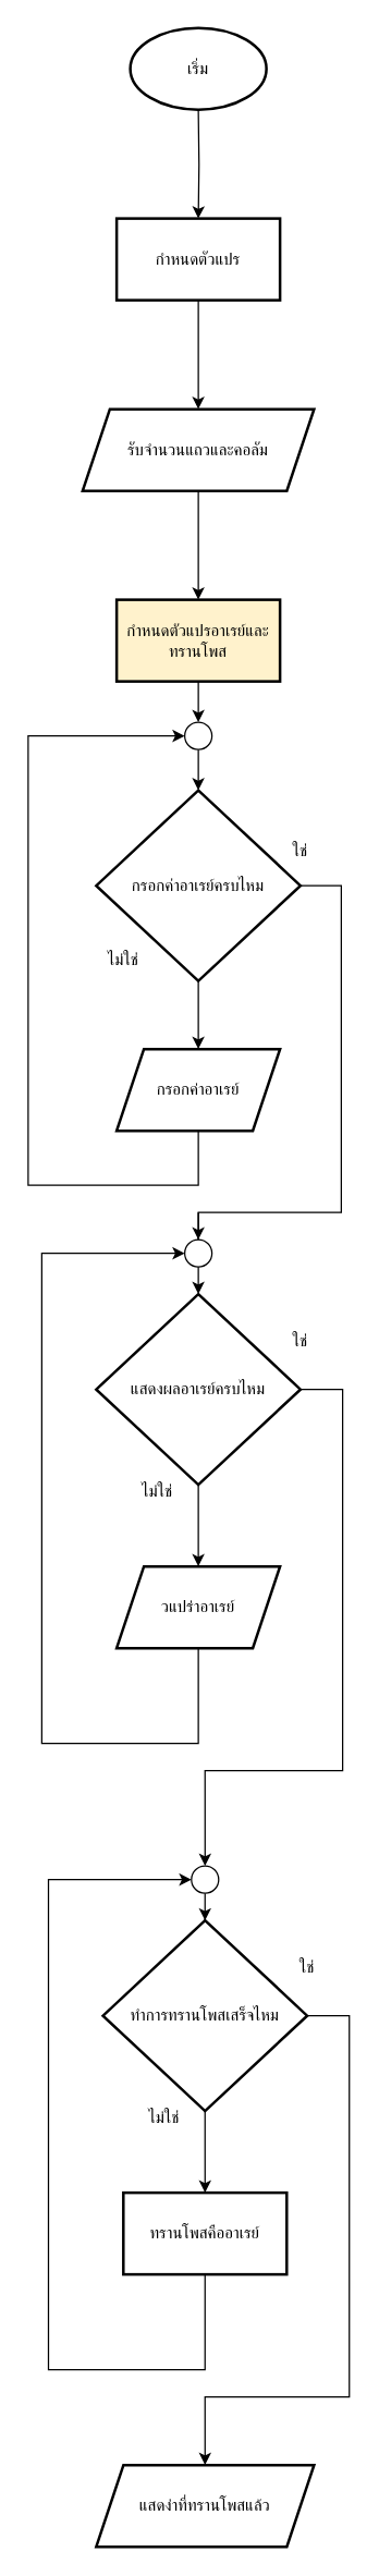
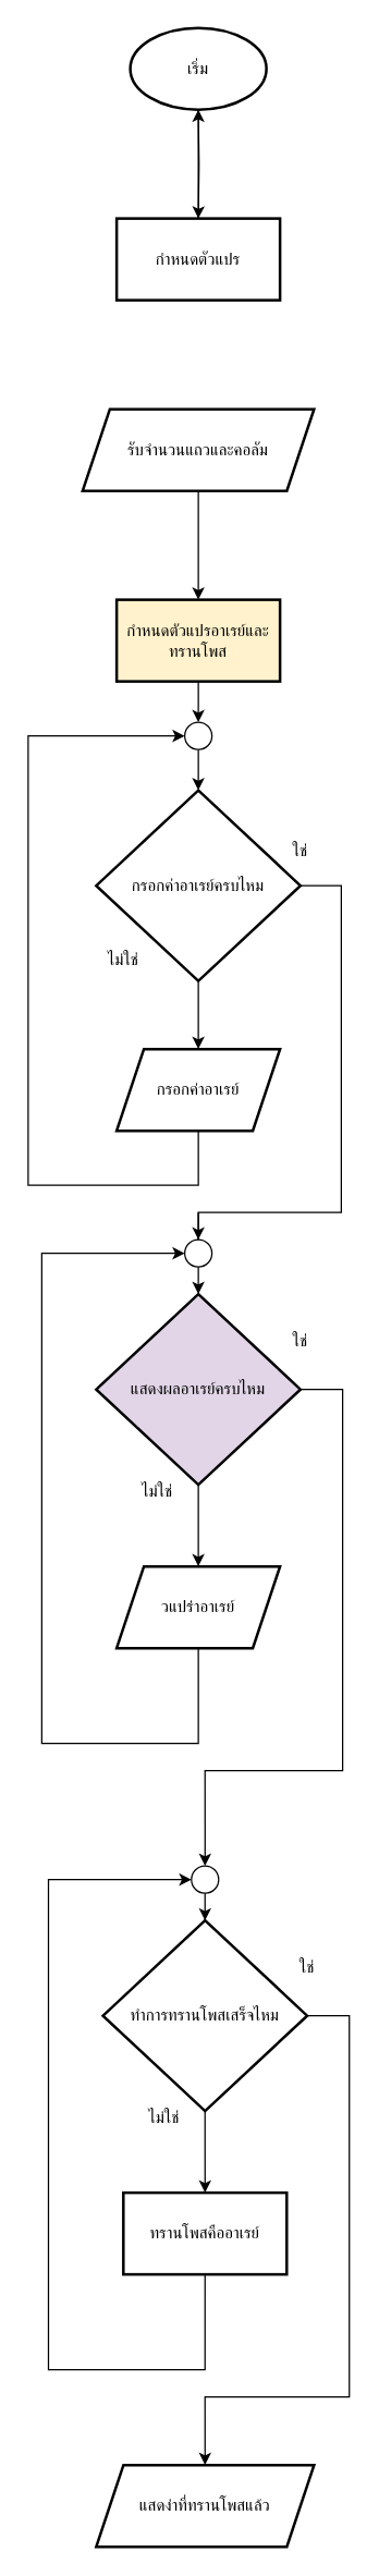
  <mxCell id="0" />
  <mxCell id="1" parent="0" />
  <mxCell id="2" value="เริ่ม" style="strokeWidth=2;html=1;shape=mxgraph.flowchart.start_1;whiteSpace=wrap;" vertex="1" parent="1"><mxGeometry x="95" y="20" width="100" height="60" as="geometry" /></mxCell>
  <mxCell id="3" value="" style="edgeStyle=orthogonalEdgeStyle;rounded=0;orthogonalLoop=1;jettySize=auto;html=1;" edge="1" parent="1" target="5"><mxGeometry relative="1" as="geometry"><mxPoint x="145" y="80" as="sourcePoint" /></mxGeometry></mxCell>
- <mxCell id="4" value="" style="edgeStyle=orthogonalEdgeStyle;rounded=0;orthogonalLoop=1;jettySize=auto;html=1;" edge="1" parent="1" source="5" target="7"><mxGeometry relative="1" as="geometry" /></mxCell>
+ <mxCell id="4" value="" style="edgeStyle=orthogonalEdgeStyle;rounded=0;orthogonalLoop=1;jettySize=auto;html=1;" edge="1" parent="1" source="5" target="2"><mxGeometry relative="1" as="geometry" /></mxCell>
  <mxCell id="5" value="กำหนดตัวแปร" style="whiteSpace=wrap;html=1;strokeWidth=2;" vertex="1" parent="1"><mxGeometry x="85" y="160" width="120" height="60" as="geometry" /></mxCell>
  <mxCell id="6" value="" style="edgeStyle=orthogonalEdgeStyle;rounded=0;orthogonalLoop=1;jettySize=auto;html=1;" edge="1" parent="1" source="7" target="9"><mxGeometry relative="1" as="geometry" /></mxCell>
  <mxCell id="7" value="รับจำนวนแถวและคอลัม" style="shape=parallelogram;perimeter=parallelogramPerimeter;whiteSpace=wrap;html=1;fixedSize=1;strokeWidth=2;" vertex="1" parent="1"><mxGeometry x="60" y="300" width="170" height="60" as="geometry" /></mxCell>
  <mxCell id="8" value="" style="edgeStyle=orthogonalEdgeStyle;rounded=0;orthogonalLoop=1;jettySize=auto;html=1;" edge="1" parent="1" source="9" target="17"><mxGeometry relative="1" as="geometry" /></mxCell>
  <mxCell id="9" value="กำหนดตัวแปรอาเรย์และทรานโพส" style="whiteSpace=wrap;html=1;strokeWidth=2;fillColor=#fff2cc;" vertex="1" parent="1"><mxGeometry x="85" y="440" width="120" height="60" as="geometry" /></mxCell>
  <mxCell id="10" value="" style="edgeStyle=orthogonalEdgeStyle;rounded=0;orthogonalLoop=1;jettySize=auto;html=1;" edge="1" parent="1" source="17" target="14"><mxGeometry relative="1" as="geometry" /></mxCell>
  <mxCell id="11" style="edgeStyle=orthogonalEdgeStyle;rounded=0;orthogonalLoop=1;jettySize=auto;html=1;entryX=0;entryY=0.5;entryDx=0;entryDy=0;entryPerimeter=0;exitX=0.5;exitY=1;exitDx=0;exitDy=0;" edge="1" parent="1" source="18" target="17"><mxGeometry relative="1" as="geometry"><mxPoint x="135" y="530" as="targetPoint" /><mxPoint x="150" y="916.828" as="sourcePoint" /><Array as="points"><mxPoint x="145" y="870" /><mxPoint x="20" y="870" /><mxPoint x="20" y="540" /></Array></mxGeometry></mxCell>
  <mxCell id="12" value="" style="edgeStyle=orthogonalEdgeStyle;rounded=0;orthogonalLoop=1;jettySize=auto;html=1;" edge="1" parent="1" source="14" target="18"><mxGeometry relative="1" as="geometry" /></mxCell>
  <mxCell id="13" style="edgeStyle=orthogonalEdgeStyle;rounded=0;orthogonalLoop=1;jettySize=auto;html=1;" edge="1" parent="1" source="14"><mxGeometry relative="1" as="geometry"><mxPoint x="145" y="950" as="targetPoint" /><Array as="points"><mxPoint x="250" y="650" /><mxPoint x="250" y="890" /><mxPoint x="145" y="890" /></Array></mxGeometry></mxCell>
  <mxCell id="14" value="กรอกค่าอาเรย์ครบไหม" style="rhombus;whiteSpace=wrap;html=1;strokeWidth=2;" vertex="1" parent="1"><mxGeometry x="70" y="580" width="150" height="140" as="geometry" /></mxCell>
  <mxCell id="15" value="ไม่ใช่" style="text;html=1;align=center;verticalAlign=middle;whiteSpace=wrap;rounded=0;" vertex="1" parent="1"><mxGeometry x="60" y="690" width="60" height="30" as="geometry" /></mxCell>
  <mxCell id="16" value="ใช่" style="text;html=1;align=center;verticalAlign=middle;whiteSpace=wrap;rounded=0;" vertex="1" parent="1"><mxGeometry x="190" y="610" width="60" height="30" as="geometry" /></mxCell>
  <mxCell id="17" value="" style="verticalLabelPosition=bottom;verticalAlign=top;html=1;shape=mxgraph.flowchart.on-page_reference;" vertex="1" parent="1"><mxGeometry x="135" y="530" width="20" height="20" as="geometry" /></mxCell>
  <mxCell id="18" value="กรอกค่าอาเรย์" style="shape=parallelogram;perimeter=parallelogramPerimeter;whiteSpace=wrap;html=1;fixedSize=1;strokeWidth=2;" vertex="1" parent="1"><mxGeometry x="85" y="770" width="120" height="60" as="geometry" /></mxCell>
  <mxCell id="19" style="edgeStyle=orthogonalEdgeStyle;rounded=0;orthogonalLoop=1;jettySize=auto;html=1;" edge="1" parent="1" source="21"><mxGeometry relative="1" as="geometry"><mxPoint x="145" y="1150" as="targetPoint" /></mxGeometry></mxCell>
  <mxCell id="20" style="edgeStyle=orthogonalEdgeStyle;rounded=0;orthogonalLoop=1;jettySize=auto;html=1;entryX=0.5;entryY=0;entryDx=0;entryDy=0;entryPerimeter=0;" edge="1" parent="1" source="21" target="35"><mxGeometry relative="1" as="geometry"><mxPoint x="145" y="1350" as="targetPoint" /><Array as="points"><mxPoint x="251" y="1020" /><mxPoint x="251" y="1300" /><mxPoint x="150" y="1300" /></Array></mxGeometry></mxCell>
- <mxCell id="21" value="แสดงผลอาเรย์ครบไหม" style="rhombus;whiteSpace=wrap;html=1;strokeWidth=2;" vertex="1" parent="1"><mxGeometry x="70" y="950" width="150" height="140" as="geometry" /></mxCell>
+ <mxCell id="21" value="แสดงผลอาเรย์ครบไหม" style="rhombus;whiteSpace=wrap;html=1;strokeWidth=2;fillColor=#e1d5e7;" vertex="1" parent="1"><mxGeometry x="70" y="950" width="150" height="140" as="geometry" /></mxCell>
  <mxCell id="22" value="ไม่ใช่" style="text;html=1;align=center;verticalAlign=middle;whiteSpace=wrap;rounded=0;" vertex="1" parent="1"><mxGeometry x="85" y="1080" width="60" height="30" as="geometry" /></mxCell>
  <mxCell id="23" value="ใช่" style="text;html=1;align=center;verticalAlign=middle;whiteSpace=wrap;rounded=0;" vertex="1" parent="1"><mxGeometry x="190" y="970" width="60" height="30" as="geometry" /></mxCell>
  <mxCell id="24" style="edgeStyle=orthogonalEdgeStyle;rounded=0;orthogonalLoop=1;jettySize=auto;html=1;entryX=0;entryY=0.5;entryDx=0;entryDy=0;entryPerimeter=0;" edge="1" parent="1" source="25" target="27"><mxGeometry relative="1" as="geometry"><mxPoint x="120" y="920" as="targetPoint" /><Array as="points"><mxPoint x="145" y="1280" /><mxPoint x="30" y="1280" /><mxPoint x="30" y="920" /></Array></mxGeometry></mxCell>
  <mxCell id="25" value="วแปร่าอาเรย์" style="shape=parallelogram;perimeter=parallelogramPerimeter;whiteSpace=wrap;html=1;fixedSize=1;strokeWidth=2;" vertex="1" parent="1"><mxGeometry x="85" y="1150" width="120" height="60" as="geometry" /></mxCell>
  <mxCell id="26" value="" style="edgeStyle=orthogonalEdgeStyle;rounded=0;orthogonalLoop=1;jettySize=auto;html=1;" edge="1" parent="1" source="27"><mxGeometry relative="1" as="geometry"><mxPoint x="145" y="910" as="targetPoint" /></mxGeometry></mxCell>
  <mxCell id="27" value="" style="verticalLabelPosition=bottom;verticalAlign=top;html=1;shape=mxgraph.flowchart.on-page_reference;" vertex="1" parent="1"><mxGeometry x="135" y="910" width="20" height="20" as="geometry" /></mxCell>
  <mxCell id="28" style="edgeStyle=orthogonalEdgeStyle;rounded=0;orthogonalLoop=1;jettySize=auto;html=1;" edge="1" parent="1" source="30"><mxGeometry relative="1" as="geometry"><mxPoint x="149.94" y="1610" as="targetPoint" /></mxGeometry></mxCell>
  <mxCell id="29" style="edgeStyle=orthogonalEdgeStyle;rounded=0;orthogonalLoop=1;jettySize=auto;html=1;" edge="1" parent="1" source="30"><mxGeometry relative="1" as="geometry"><mxPoint x="149.94" y="1810" as="targetPoint" /><Array as="points"><mxPoint x="255.94" y="1480" /><mxPoint x="255.94" y="1760" /><mxPoint x="149.94" y="1760" /></Array></mxGeometry></mxCell>
  <mxCell id="30" value="ทำการทรานโพสเสร็จไหม" style="rhombus;whiteSpace=wrap;html=1;strokeWidth=2;" vertex="1" parent="1"><mxGeometry x="74.94" y="1410" width="150" height="140" as="geometry" /></mxCell>
  <mxCell id="31" value="ไม่ใช่" style="text;html=1;align=center;verticalAlign=middle;whiteSpace=wrap;rounded=0;" vertex="1" parent="1"><mxGeometry x="89.94" y="1540" width="60" height="30" as="geometry" /></mxCell>
  <mxCell id="32" value="ใช่" style="text;html=1;align=center;verticalAlign=middle;whiteSpace=wrap;rounded=0;" vertex="1" parent="1"><mxGeometry x="194.94" y="1430" width="60" height="30" as="geometry" /></mxCell>
  <mxCell id="33" style="edgeStyle=orthogonalEdgeStyle;rounded=0;orthogonalLoop=1;jettySize=auto;html=1;entryX=0;entryY=0.5;entryDx=0;entryDy=0;entryPerimeter=0;" edge="1" parent="1" target="35"><mxGeometry relative="1" as="geometry"><mxPoint x="124.94" y="1380" as="targetPoint" /><Array as="points"><mxPoint x="149.94" y="1740" /><mxPoint x="34.94" y="1740" /><mxPoint x="34.94" y="1380" /></Array><mxPoint x="149.905" y="1670" as="sourcePoint" /></mxGeometry></mxCell>
  <mxCell id="34" value="" style="edgeStyle=orthogonalEdgeStyle;rounded=0;orthogonalLoop=1;jettySize=auto;html=1;" edge="1" parent="1" source="35" target="30"><mxGeometry relative="1" as="geometry" /></mxCell>
  <mxCell id="35" value="" style="verticalLabelPosition=bottom;verticalAlign=top;html=1;shape=mxgraph.flowchart.on-page_reference;" vertex="1" parent="1"><mxGeometry x="139.94" y="1370" width="20" height="20" as="geometry" /></mxCell>
  <mxCell id="36" value="ทรานโพสคืออาเรย์" style="whiteSpace=wrap;html=1;strokeWidth=2;" vertex="1" parent="1"><mxGeometry x="89.94" y="1610" width="120" height="60" as="geometry" /></mxCell>
  <mxCell id="37" value="แสดง่าที่ทรานโพสแล้ว" style="shape=parallelogram;perimeter=parallelogramPerimeter;whiteSpace=wrap;html=1;fixedSize=1;strokeWidth=2;" vertex="1" parent="1"><mxGeometry x="70" y="1810" width="160" height="60" as="geometry" /></mxCell>
